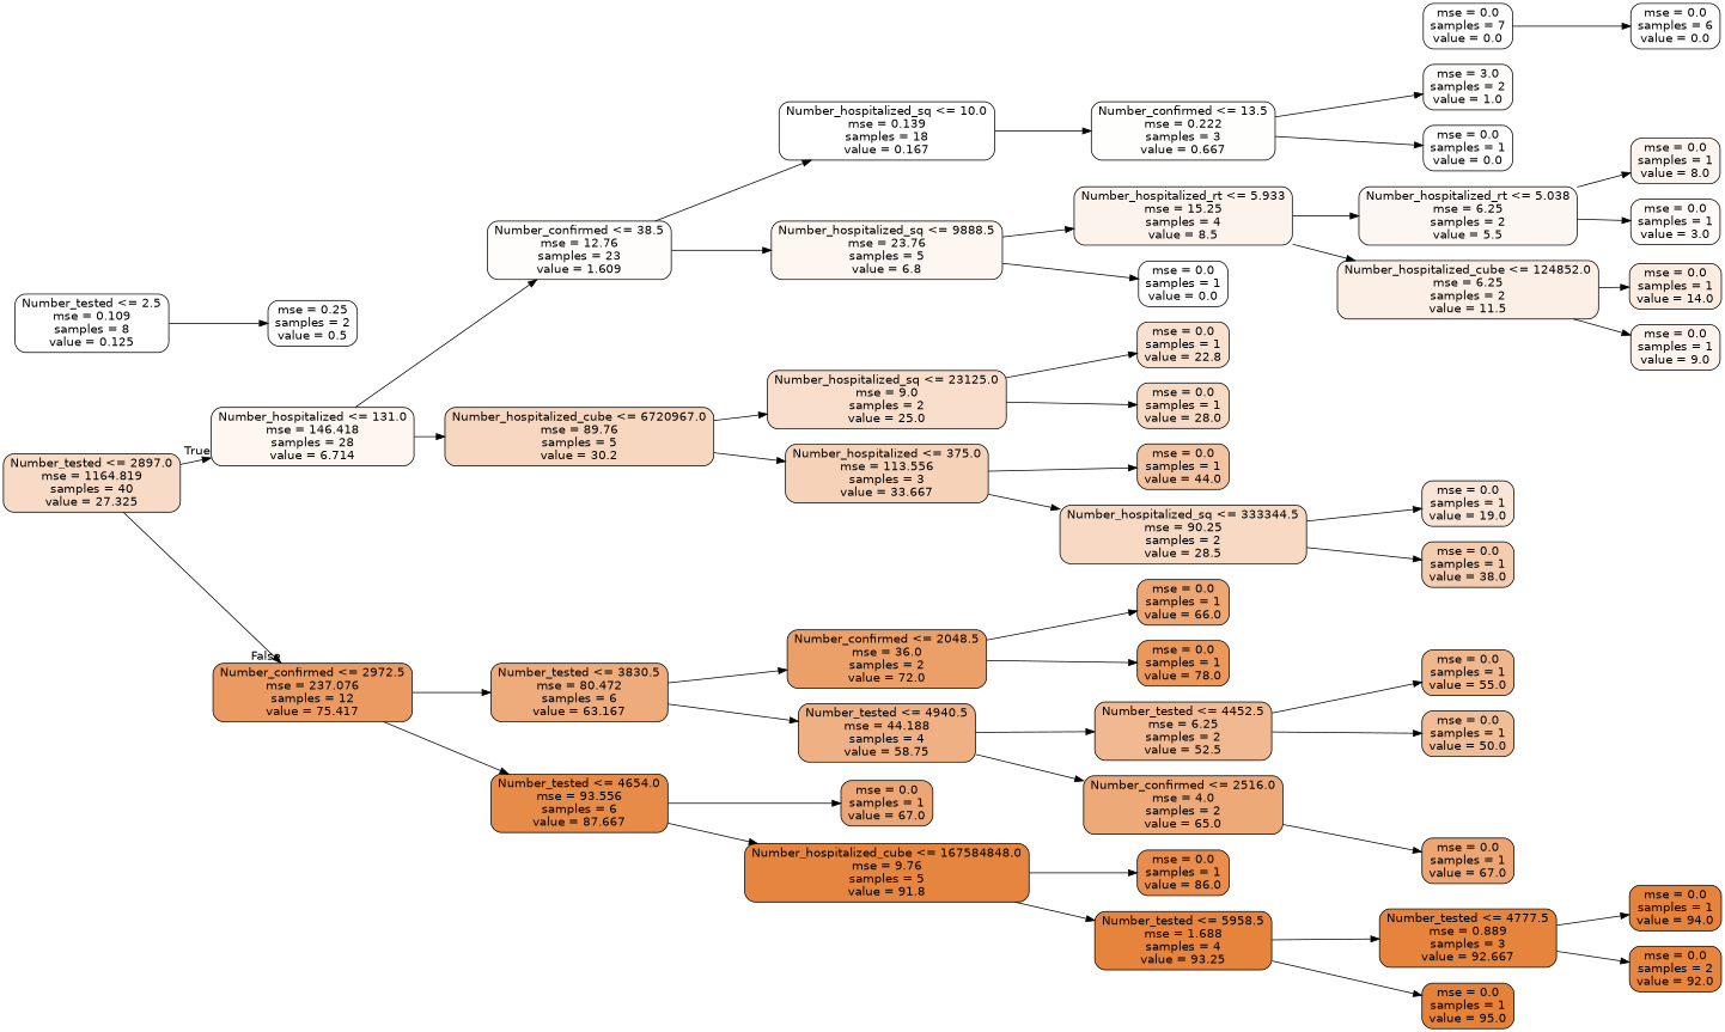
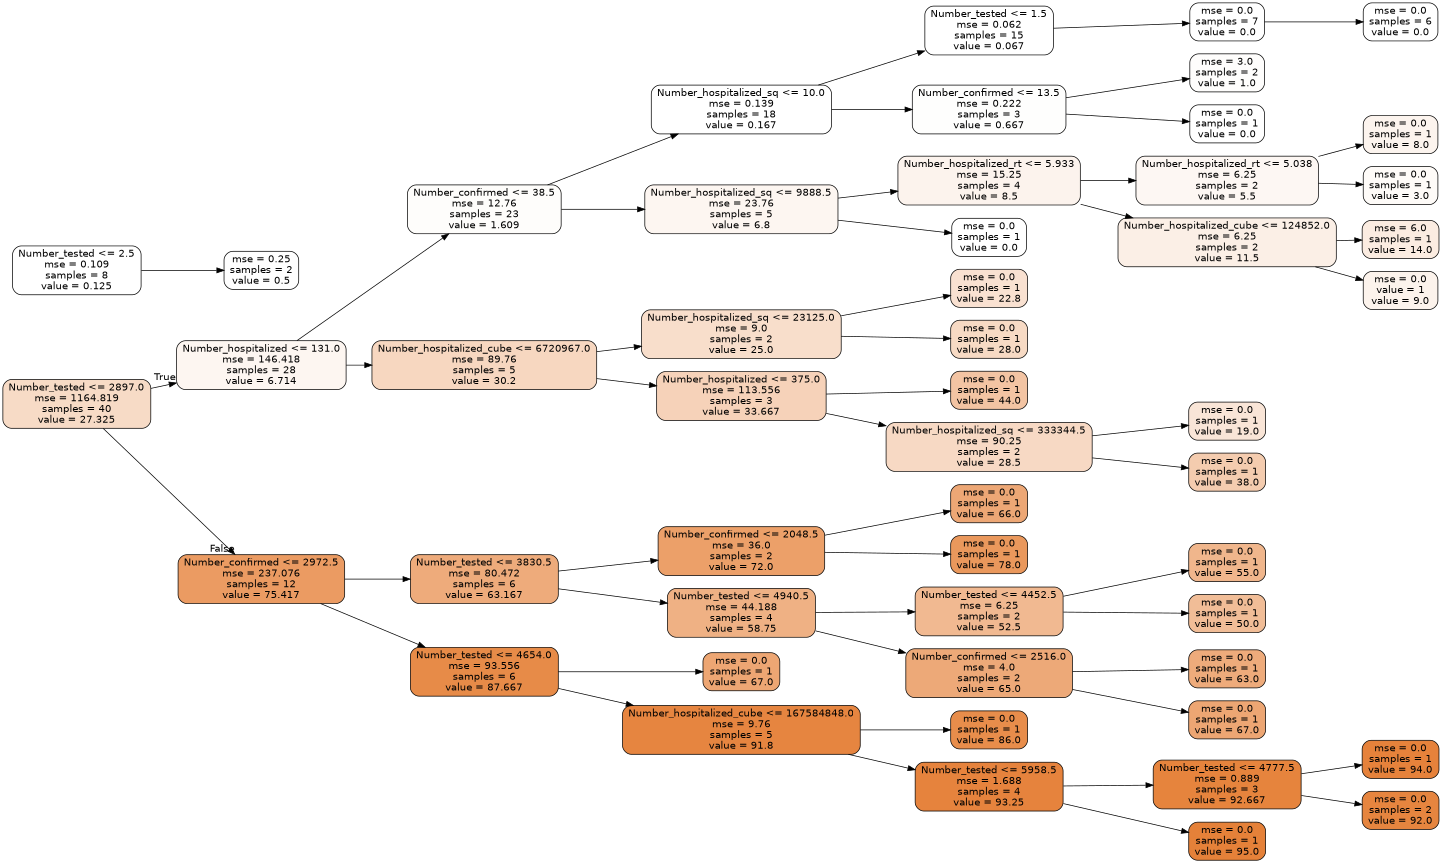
  digraph {
    rankdir=LR
    node [color=black fillcolor="#e5813900" fontname=helvetica shape=box style="filled, rounded"]
    edge [fontname=helvetica]
    n1 [fillcolor="#e5813949" label="Number_tested <= 2897.0\nmse = 1164.819\nsamples = 40\nvalue = 27.325"]
    n2 [fillcolor="#e5813912" label="Number_hospitalized <= 131.0\nmse = 146.418\nsamples = 28\nvalue = 6.714"]
    n3 [fillcolor="#e58139ca" label="Number_confirmed <= 2972.5\nmse = 237.076\nsamples = 12\nvalue = 75.417"]
    n4 [fillcolor="#e5813904" label="Number_confirmed <= 38.5\nmse = 12.76\nsamples = 23\nvalue = 1.609"]
    n5 [fillcolor="#e5813951" label="Number_hospitalized_cube <= 6720967.0\nmse = 89.76\nsamples = 5\nvalue = 30.2"]
    n6 [fillcolor="#e58139aa" label="Number_tested <= 3830.5\nmse = 80.472\nsamples = 6\nvalue = 63.167"]
    n7 [fillcolor="#e58139eb" label="Number_tested <= 4654.0\nmse = 93.556\nsamples = 6\nvalue = 87.667"]
    n8 [label="Number_hospitalized_sq <= 10.0\nmse = 0.139\nsamples = 18\nvalue = 0.167"]
    n9 [fillcolor="#e5813912" label="Number_hospitalized_sq <= 9888.5\nmse = 23.76\nsamples = 5\nvalue = 6.8"]
    n10 [fillcolor="#e5813943" label="Number_hospitalized_sq <= 23125.0\nmse = 9.0\nsamples = 2\nvalue = 25.0"]
    n11 [fillcolor="#e581395a" label="Number_hospitalized <= 375.0\nmse = 113.556\nsamples = 3\nvalue = 33.667"]
+   n12 [label="Number_tested <= 1.5\nmse = 0.062\nsamples = 15\nvalue = 0.067"]
    n13 [fillcolor="#e5813902" label="Number_confirmed <= 13.5\nmse = 0.222\nsamples = 3\nvalue = 0.667"]
    n14 [fillcolor="#e5813917" label="Number_hospitalized_rt <= 5.933\nmse = 15.25\nsamples = 4\nvalue = 8.5"]
    n15 [label="mse = 0.0\nsamples = 1\nvalue = 0.0"]
    n16 [label="mse = 0.0\nsamples = 7\nvalue = 0.0"]
    n17 [fillcolor="#e5813903" label="mse = 3.0\nsamples = 2\nvalue = 1.0"]
    n18 [label="mse = 0.0\nsamples = 1\nvalue = 0.0"]
    n19 [label="mse = 0.0\nsamples = 6\nvalue = 0.0"]
    n20 [label="Number_tested <= 2.5\nmse = 0.109\nsamples = 8\nvalue = 0.125"]
    n21 [fillcolor="#e5813901" label="mse = 0.25\nsamples = 2\nvalue = 0.5"]
    n22 [fillcolor="#e581390f" label="Number_hospitalized_rt <= 5.038\nmse = 6.25\nsamples = 2\nvalue = 5.5"]
    n23 [fillcolor="#e581391f" label="Number_hospitalized_cube <= 124852.0\nmse = 6.25\nsamples = 2\nvalue = 11.5"]
    n24 [fillcolor="#e5813915" label="mse = 0.0\nsamples = 1\nvalue = 8.0"]
    n25 [fillcolor="#e5813908" label="mse = 0.0\nsamples = 1\nvalue = 3.0"]
-   n26 [fillcolor="#e5813926" label="mse = 0.0\nsamples = 1\nvalue = 14.0"]
-   n27 [fillcolor="#e5813918" label="mse = 0.0\nsamples = 1\nvalue = 9.0"]
+   n26 [fillcolor="#e5813926" label="mse = 6.0\nsamples = 1\nvalue = 14.0"]
+   n27 [fillcolor="#e5813918" label="mse = 0.0\nvalue = 1\nvalue = 9.0"]
    n28 [fillcolor="#e581393b" label="mse = 0.0\nsamples = 1\nvalue = 22.8"]
    n29 [fillcolor="#e581394b" label="mse = 0.0\nsamples = 1\nvalue = 28.0"]
    n30 [fillcolor="#e5813976" label="mse = 0.0\nsamples = 1\nvalue = 44.0"]
    n31 [fillcolor="#e581394c" label="Number_hospitalized_sq <= 333344.5\nmse = 90.25\nsamples = 2\nvalue = 28.5"]
    n32 [fillcolor="#e5813933" label="mse = 0.0\nsamples = 1\nvalue = 19.0"]
    n33 [fillcolor="#e5813966" label="mse = 0.0\nsamples = 1\nvalue = 38.0"]
    n34 [fillcolor="#e58139c1" label="Number_confirmed <= 2048.5\nmse = 36.0\nsamples = 2\nvalue = 72.0"]
    n35 [fillcolor="#e581399e" label="Number_tested <= 4940.5\nmse = 44.188\nsamples = 4\nvalue = 58.75"]
    n36 [fillcolor="#e58139b4" label="mse = 0.0\nsamples = 1\nvalue = 67.0"]
    n37 [fillcolor="#e58139f6" label="Number_hospitalized_cube <= 167584848.0\nmse = 9.76\nsamples = 5\nvalue = 91.8"]
    n38 [fillcolor="#e58139b1" label="mse = 0.0\nsamples = 1\nvalue = 66.0"]
    n39 [fillcolor="#e58139d1" label="mse = 0.0\nsamples = 1\nvalue = 78.0"]
    n40 [fillcolor="#e581398d" label="Number_tested <= 4452.5\nmse = 6.25\nsamples = 2\nvalue = 52.5"]
    n41 [fillcolor="#e58139ae" label="Number_confirmed <= 2516.0\nmse = 4.0\nsamples = 2\nvalue = 65.0"]
    n42 [fillcolor="#e5813994" label="mse = 0.0\nsamples = 1\nvalue = 55.0"]
    n43 [fillcolor="#e5813986" label="mse = 0.0\nsamples = 1\nvalue = 50.0"]
+   n44 [fillcolor="#e58139a9" label="mse = 0.0\nsamples = 1\nvalue = 63.0"]
    n45 [fillcolor="#e58139b4" label="mse = 0.0\nsamples = 1\nvalue = 67.0"]
    n46 [fillcolor="#e58139e7" label="mse = 0.0\nsamples = 1\nvalue = 86.0"]
    n47 [fillcolor="#e58139fa" label="Number_tested <= 5958.5\nmse = 1.688\nsamples = 4\nvalue = 93.25"]
    n48 [fillcolor="#e58139f9" label="Number_tested <= 4777.5\nmse = 0.889\nsamples = 3\nvalue = 92.667"]
    n49 [fillcolor="#e58139ff" label="mse = 0.0\nsamples = 1\nvalue = 95.0"]
    n50 [fillcolor="#e58139fc" label="mse = 0.0\nsamples = 1\nvalue = 94.0"]
    n51 [fillcolor="#e58139f7" label="mse = 0.0\nsamples = 2\nvalue = 92.0"]
    n1 -> n2 [headlabel=True labelangle=45 labeldistance=2.5]
    n1 -> n3 [headlabel=False labelangle=-45 labeldistance=2.5]
    n2 -> n4
    n2 -> n5
    n3 -> n6
    n3 -> n7
    n4 -> n8
    n4 -> n9
    n5 -> n10
    n5 -> n11
    n6 -> n34
    n6 -> n35
    n7 -> n36
    n7 -> n37
+   n8 -> n12
    n8 -> n13
    n9 -> n14
    n9 -> n15
    n10 -> n28
    n10 -> n29
    n11 -> n30
    n11 -> n31
+   n12 -> n16
    n13 -> n17
    n13 -> n18
    n14 -> n22
    n14 -> n23
    n16 -> n19
    n20 -> n21
    n22 -> n24
    n22 -> n25
    n23 -> n26
    n23 -> n27
    n31 -> n32
    n31 -> n33
    n34 -> n38
    n34 -> n39
    n35 -> n40
    n35 -> n41
    n37 -> n46
    n37 -> n47
    n40 -> n42
    n40 -> n43
+   n41 -> n44
    n41 -> n45
    n47 -> n48
    n47 -> n49
    n48 -> n50
    n48 -> n51
  }
